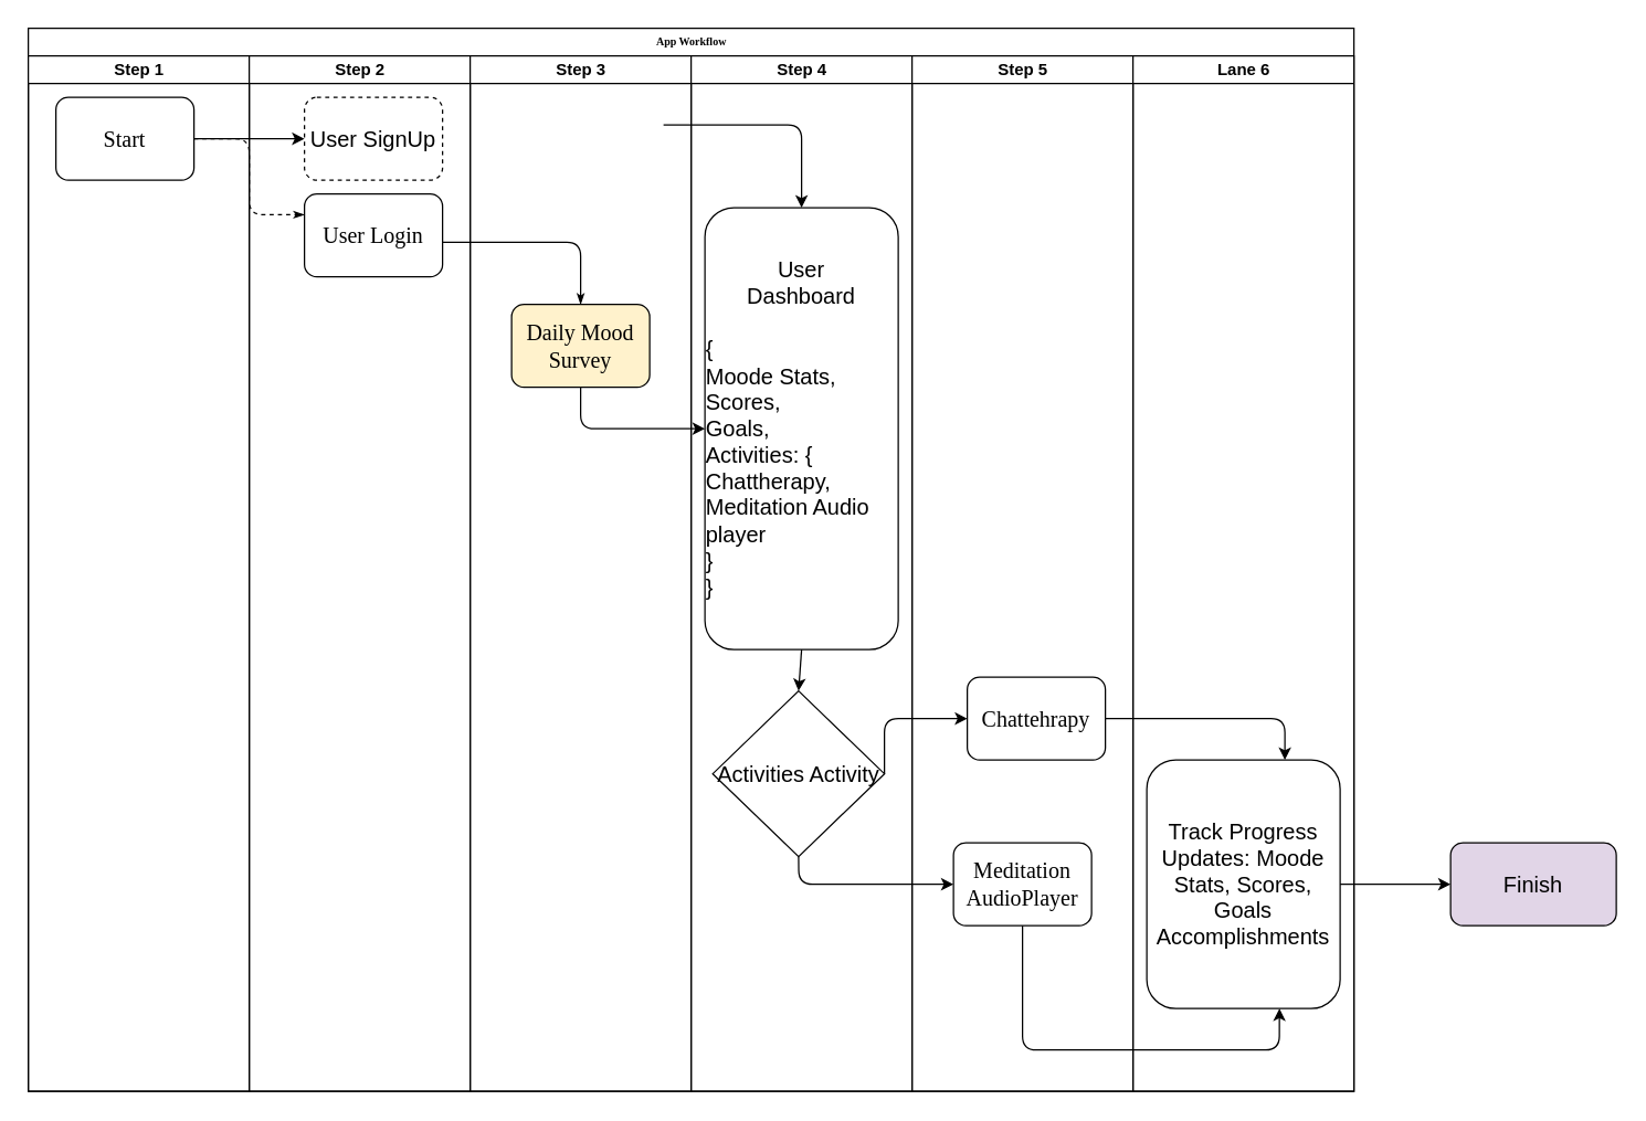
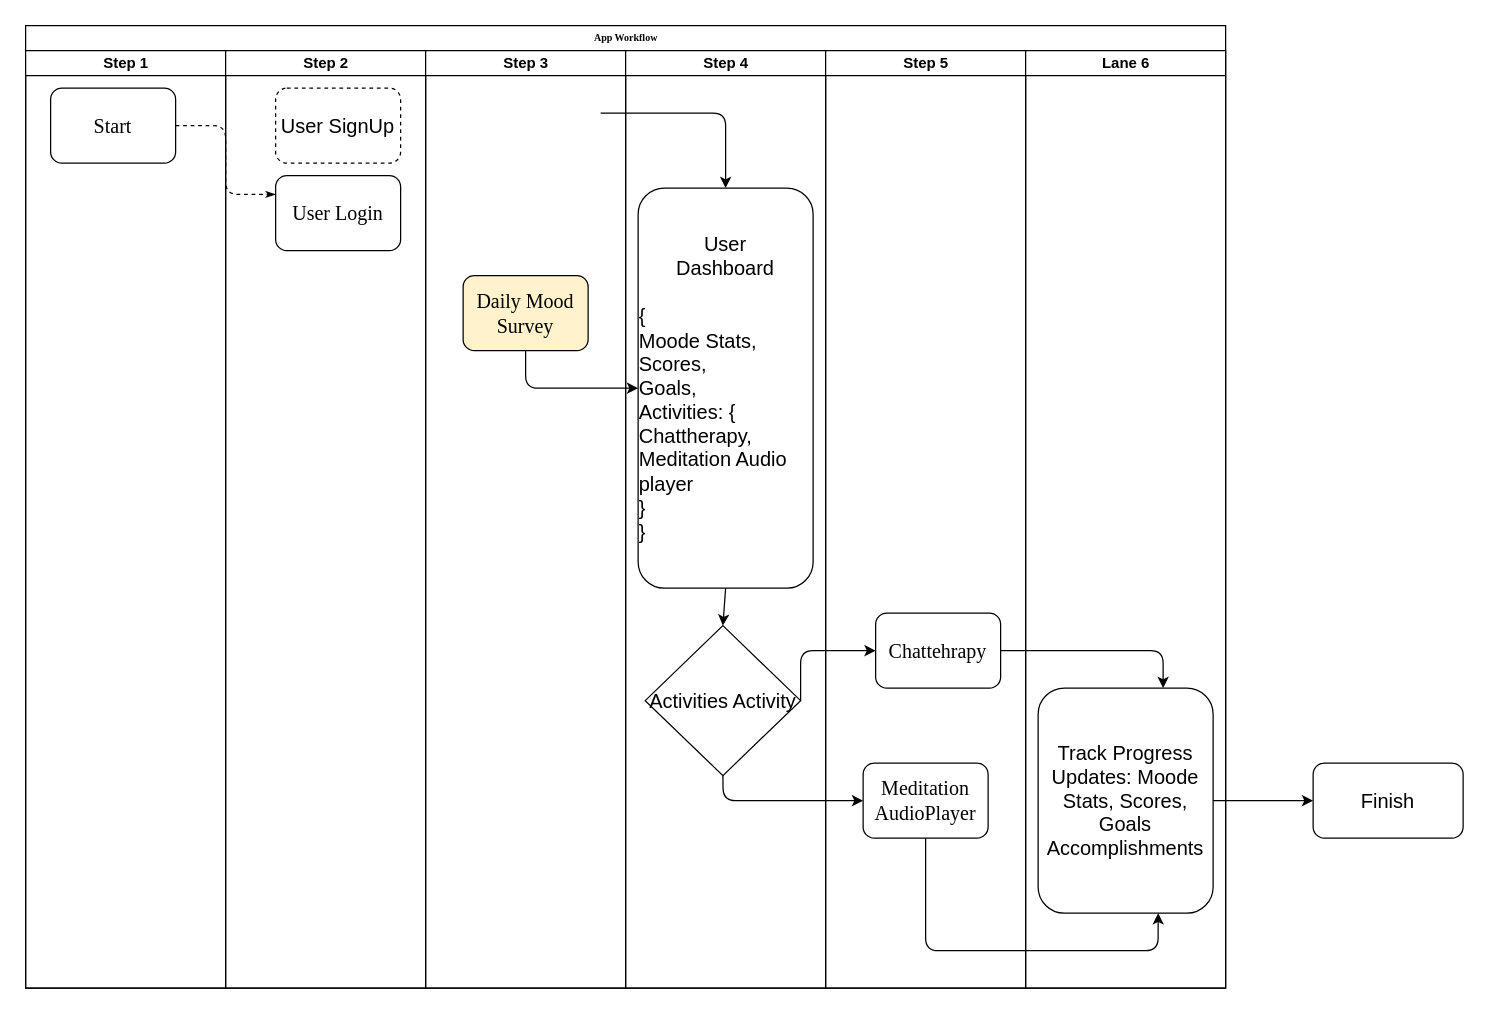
  <mxCell id="0" />
  <mxCell id="1" parent="0" />
  <mxCell id="2" value="App Workflow" style="swimlane;html=1;childLayout=stackLayout;startSize=20;rounded=0;shadow=0;labelBackgroundColor=none;strokeWidth=1;fontFamily=Verdana;fontSize=8;align=center;" parent="1" vertex="1"><mxGeometry x="20" y="20" width="960" height="770" as="geometry" /></mxCell>
  <mxCell id="3" value="Step 1" style="swimlane;html=1;startSize=20;" parent="2" vertex="1"><mxGeometry y="20" width="160" height="750" as="geometry" /></mxCell>
  <mxCell id="4" value="&lt;font style=&quot;font-size: 16px&quot;&gt;Start&lt;/font&gt;" style="rounded=1;whiteSpace=wrap;html=1;shadow=0;labelBackgroundColor=none;strokeWidth=1;fontFamily=Verdana;fontSize=8;align=center;" parent="3" vertex="1"><mxGeometry x="20" y="30" width="100" height="60" as="geometry" /></mxCell>
  <mxCell id="5" style="edgeStyle=orthogonalEdgeStyle;rounded=1;html=1;labelBackgroundColor=none;startArrow=none;startFill=0;startSize=5;endArrow=classicThin;endFill=1;endSize=5;jettySize=auto;orthogonalLoop=1;strokeWidth=1;fontFamily=Verdana;fontSize=8;entryX=0;entryY=0.25;entryDx=0;entryDy=0;dashed=1;" parent="2" source="4" target="8" edge="1"><mxGeometry relative="1" as="geometry" /></mxCell>
- <mxCell id="6" style="edgeStyle=orthogonalEdgeStyle;rounded=1;html=1;labelBackgroundColor=none;startArrow=none;startFill=0;startSize=5;endArrow=classicThin;endFill=1;endSize=5;jettySize=auto;orthogonalLoop=1;strokeWidth=1;fontFamily=Verdana;fontSize=8" parent="2" source="8" target="11" edge="1"><mxGeometry relative="1" as="geometry"><Array as="points"><mxPoint x="240" y="155" /><mxPoint x="70" y="155" /></Array></mxGeometry></mxCell>
  <mxCell id="7" value="Step 2" style="swimlane;html=1;startSize=20;" parent="2" vertex="1"><mxGeometry x="160" y="20" width="160" height="750" as="geometry" /></mxCell>
  <mxCell id="8" value="&lt;font style=&quot;font-size: 16px&quot;&gt;User Login&lt;/font&gt;" style="rounded=1;whiteSpace=wrap;html=1;shadow=0;labelBackgroundColor=none;strokeWidth=1;fontFamily=Verdana;fontSize=8;align=center;" parent="7" vertex="1"><mxGeometry x="40" y="100" width="100" height="60" as="geometry" /></mxCell>
  <mxCell id="9" value="&lt;font style=&quot;font-size: 16px&quot;&gt;User SignUp&lt;/font&gt;" style="rounded=1;whiteSpace=wrap;html=1;dashed=1;" vertex="1" parent="7"><mxGeometry x="40" y="30" width="100" height="60" as="geometry" /></mxCell>
  <mxCell id="10" value="Step 3" style="swimlane;html=1;startSize=20;" parent="2" vertex="1"><mxGeometry x="320" y="20" width="160" height="750" as="geometry" /></mxCell>
  <mxCell id="11" value="&lt;font style=&quot;font-size: 16px&quot;&gt;Daily Mood Survey&lt;/font&gt;" style="rounded=1;whiteSpace=wrap;html=1;shadow=0;labelBackgroundColor=none;strokeWidth=1;fontFamily=Verdana;fontSize=8;align=center;fillColor=#fff2cc;" parent="10" vertex="1"><mxGeometry x="30" y="180" width="100" height="60" as="geometry" /></mxCell>
  <mxCell id="12" value="Step 4" style="swimlane;html=1;startSize=20;" parent="2" vertex="1"><mxGeometry x="480" y="20" width="160" height="750" as="geometry" /></mxCell>
  <mxCell id="13" value="&lt;font style=&quot;font-size: 16px&quot;&gt;User &lt;br&gt;Dashboard&lt;br&gt;&lt;br&gt;&lt;div style=&quot;text-align: left&quot;&gt;&lt;span&gt;{&lt;/span&gt;&lt;/div&gt;&lt;div style=&quot;text-align: left&quot;&gt;&lt;span&gt;Moode Stats, Scores,&amp;nbsp;&lt;/span&gt;&lt;/div&gt;&lt;div style=&quot;text-align: left&quot;&gt;&lt;span&gt;Goals,&amp;nbsp;&lt;/span&gt;&lt;/div&gt;&lt;div style=&quot;text-align: left&quot;&gt;&lt;span&gt;Activities: {&lt;/span&gt;&lt;/div&gt;&lt;div style=&quot;text-align: left&quot;&gt;&lt;span&gt;Chattherapy,&lt;/span&gt;&lt;/div&gt;&lt;div style=&quot;text-align: left&quot;&gt;&lt;span&gt;Meditation Audio player&lt;/span&gt;&lt;/div&gt;&lt;div style=&quot;text-align: left&quot;&gt;&lt;span&gt;}&amp;nbsp;&lt;/span&gt;&lt;/div&gt;&lt;div style=&quot;text-align: left&quot;&gt;&lt;span&gt;}&lt;/span&gt;&lt;/div&gt;&lt;/font&gt;" style="rounded=1;whiteSpace=wrap;html=1;" vertex="1" parent="12"><mxGeometry x="10" y="110" width="140" height="320" as="geometry" /></mxCell>
  <mxCell id="14" value="&lt;div style=&quot;text-align: left&quot;&gt;&lt;span style=&quot;font-size: 16px&quot;&gt;Activities Activity&lt;/span&gt;&lt;/div&gt;" style="rhombus;whiteSpace=wrap;html=1;" vertex="1" parent="12"><mxGeometry x="15.66" y="460" width="124.34" height="120" as="geometry" /></mxCell>
  <mxCell id="15" value="" style="endArrow=classic;html=1;exitX=0.5;exitY=1;exitDx=0;exitDy=0;entryX=0.5;entryY=0;entryDx=0;entryDy=0;" edge="1" parent="12" source="13" target="14"><mxGeometry width="50" height="50" relative="1" as="geometry"><mxPoint x="-130" y="480" as="sourcePoint" /><mxPoint x="-80" y="430" as="targetPoint" /></mxGeometry></mxCell>
  <mxCell id="16" value="Step 5" style="swimlane;html=1;startSize=20;" parent="2" vertex="1"><mxGeometry x="640" y="20" width="160" height="750" as="geometry" /></mxCell>
  <mxCell id="17" value="&lt;font style=&quot;font-size: 16px&quot;&gt;Chattehrapy&lt;/font&gt;" style="rounded=1;whiteSpace=wrap;html=1;shadow=0;labelBackgroundColor=none;strokeWidth=1;fontFamily=Verdana;fontSize=8;align=center;" parent="16" vertex="1"><mxGeometry x="40" y="450" width="100" height="60" as="geometry" /></mxCell>
  <mxCell id="18" value="&lt;font style=&quot;font-size: 16px&quot;&gt;Meditation AudioPlayer&lt;/font&gt;" style="rounded=1;whiteSpace=wrap;html=1;shadow=0;labelBackgroundColor=none;strokeWidth=1;fontFamily=Verdana;fontSize=8;align=center;" vertex="1" parent="16"><mxGeometry x="30" y="570" width="100" height="60" as="geometry" /></mxCell>
  <mxCell id="19" value="Lane 6" style="swimlane;html=1;startSize=20;" parent="2" vertex="1"><mxGeometry x="800" y="20" width="160" height="750" as="geometry" /></mxCell>
  <mxCell id="20" value="&lt;font style=&quot;font-size: 16px&quot;&gt;Track Progress&lt;br&gt;Updates: Moode Stats, Scores, Goals Accomplishments&lt;/font&gt;" style="rounded=1;whiteSpace=wrap;html=1;" vertex="1" parent="19"><mxGeometry x="10" y="510" width="140" height="180" as="geometry" /></mxCell>
- <mxCell id="21" value="" style="endArrow=classic;html=1;" edge="1" parent="2" source="4" target="9"><mxGeometry width="50" height="50" relative="1" as="geometry"><mxPoint x="80" y="80" as="sourcePoint" /><mxPoint x="130" y="30" as="targetPoint" /></mxGeometry></mxCell>
  <mxCell id="22" value="" style="endArrow=classic;html=1;" edge="1" parent="2" target="13"><mxGeometry width="50" height="50" relative="1" as="geometry"><mxPoint x="460" y="70" as="sourcePoint" /><mxPoint x="400" y="30" as="targetPoint" /><Array as="points"><mxPoint x="560" y="70" /></Array></mxGeometry></mxCell>
  <mxCell id="23" value="" style="endArrow=classic;html=1;exitX=0.5;exitY=1;exitDx=0;exitDy=0;" edge="1" parent="2" source="11" target="13"><mxGeometry width="50" height="50" relative="1" as="geometry"><mxPoint x="350" y="380" as="sourcePoint" /><mxPoint x="400" y="330" as="targetPoint" /><Array as="points"><mxPoint x="400" y="290" /></Array></mxGeometry></mxCell>
  <mxCell id="24" value="" style="endArrow=classic;html=1;exitX=1;exitY=0.5;exitDx=0;exitDy=0;entryX=0;entryY=0.5;entryDx=0;entryDy=0;" edge="1" parent="2" source="14" target="17"><mxGeometry width="50" height="50" relative="1" as="geometry"><mxPoint x="670" y="600" as="sourcePoint" /><mxPoint x="720" y="550" as="targetPoint" /><Array as="points"><mxPoint x="620" y="500" /></Array></mxGeometry></mxCell>
  <mxCell id="25" value="" style="endArrow=classic;html=1;exitX=0.5;exitY=1;exitDx=0;exitDy=0;entryX=0;entryY=0.5;entryDx=0;entryDy=0;" edge="1" parent="2" source="14" target="18"><mxGeometry width="50" height="50" relative="1" as="geometry"><mxPoint x="670" y="600" as="sourcePoint" /><mxPoint x="720" y="550" as="targetPoint" /><Array as="points"><mxPoint x="558" y="620" /></Array></mxGeometry></mxCell>
  <mxCell id="26" value="" style="endArrow=classic;html=1;exitX=1;exitY=0.5;exitDx=0;exitDy=0;" edge="1" parent="2" source="17"><mxGeometry width="50" height="50" relative="1" as="geometry"><mxPoint x="670" y="600" as="sourcePoint" /><mxPoint x="910" y="530" as="targetPoint" /><Array as="points"><mxPoint x="910" y="500" /></Array></mxGeometry></mxCell>
  <mxCell id="27" value="" style="endArrow=classic;html=1;exitX=0.5;exitY=1;exitDx=0;exitDy=0;entryX=0.686;entryY=1;entryDx=0;entryDy=0;entryPerimeter=0;" edge="1" parent="2" source="18" target="20"><mxGeometry width="50" height="50" relative="1" as="geometry"><mxPoint x="670" y="700" as="sourcePoint" /><mxPoint x="720" y="650" as="targetPoint" /><Array as="points"><mxPoint x="720" y="740" /><mxPoint x="906" y="740" /></Array></mxGeometry></mxCell>
  <mxCell id="28" value="" style="endArrow=classic;html=1;exitX=1;exitY=0.5;exitDx=0;exitDy=0;" edge="1" parent="1" source="20"><mxGeometry width="50" height="50" relative="1" as="geometry"><mxPoint x="770" y="720" as="sourcePoint" /><mxPoint x="1050" y="640" as="targetPoint" /></mxGeometry></mxCell>
- <mxCell id="29" value="&lt;font style=&quot;font-size: 16px&quot;&gt;Finish&lt;/font&gt;" style="rounded=1;whiteSpace=wrap;html=1;fillColor=#e1d5e7;" vertex="1" parent="1"><mxGeometry x="1050" y="610" width="120" height="60" as="geometry" /></mxCell>
+ <mxCell id="29" value="&lt;font style=&quot;font-size: 16px&quot;&gt;Finish&lt;/font&gt;" style="rounded=1;whiteSpace=wrap;html=1;" vertex="1" parent="1"><mxGeometry x="1050" y="610" width="120" height="60" as="geometry" /></mxCell>
